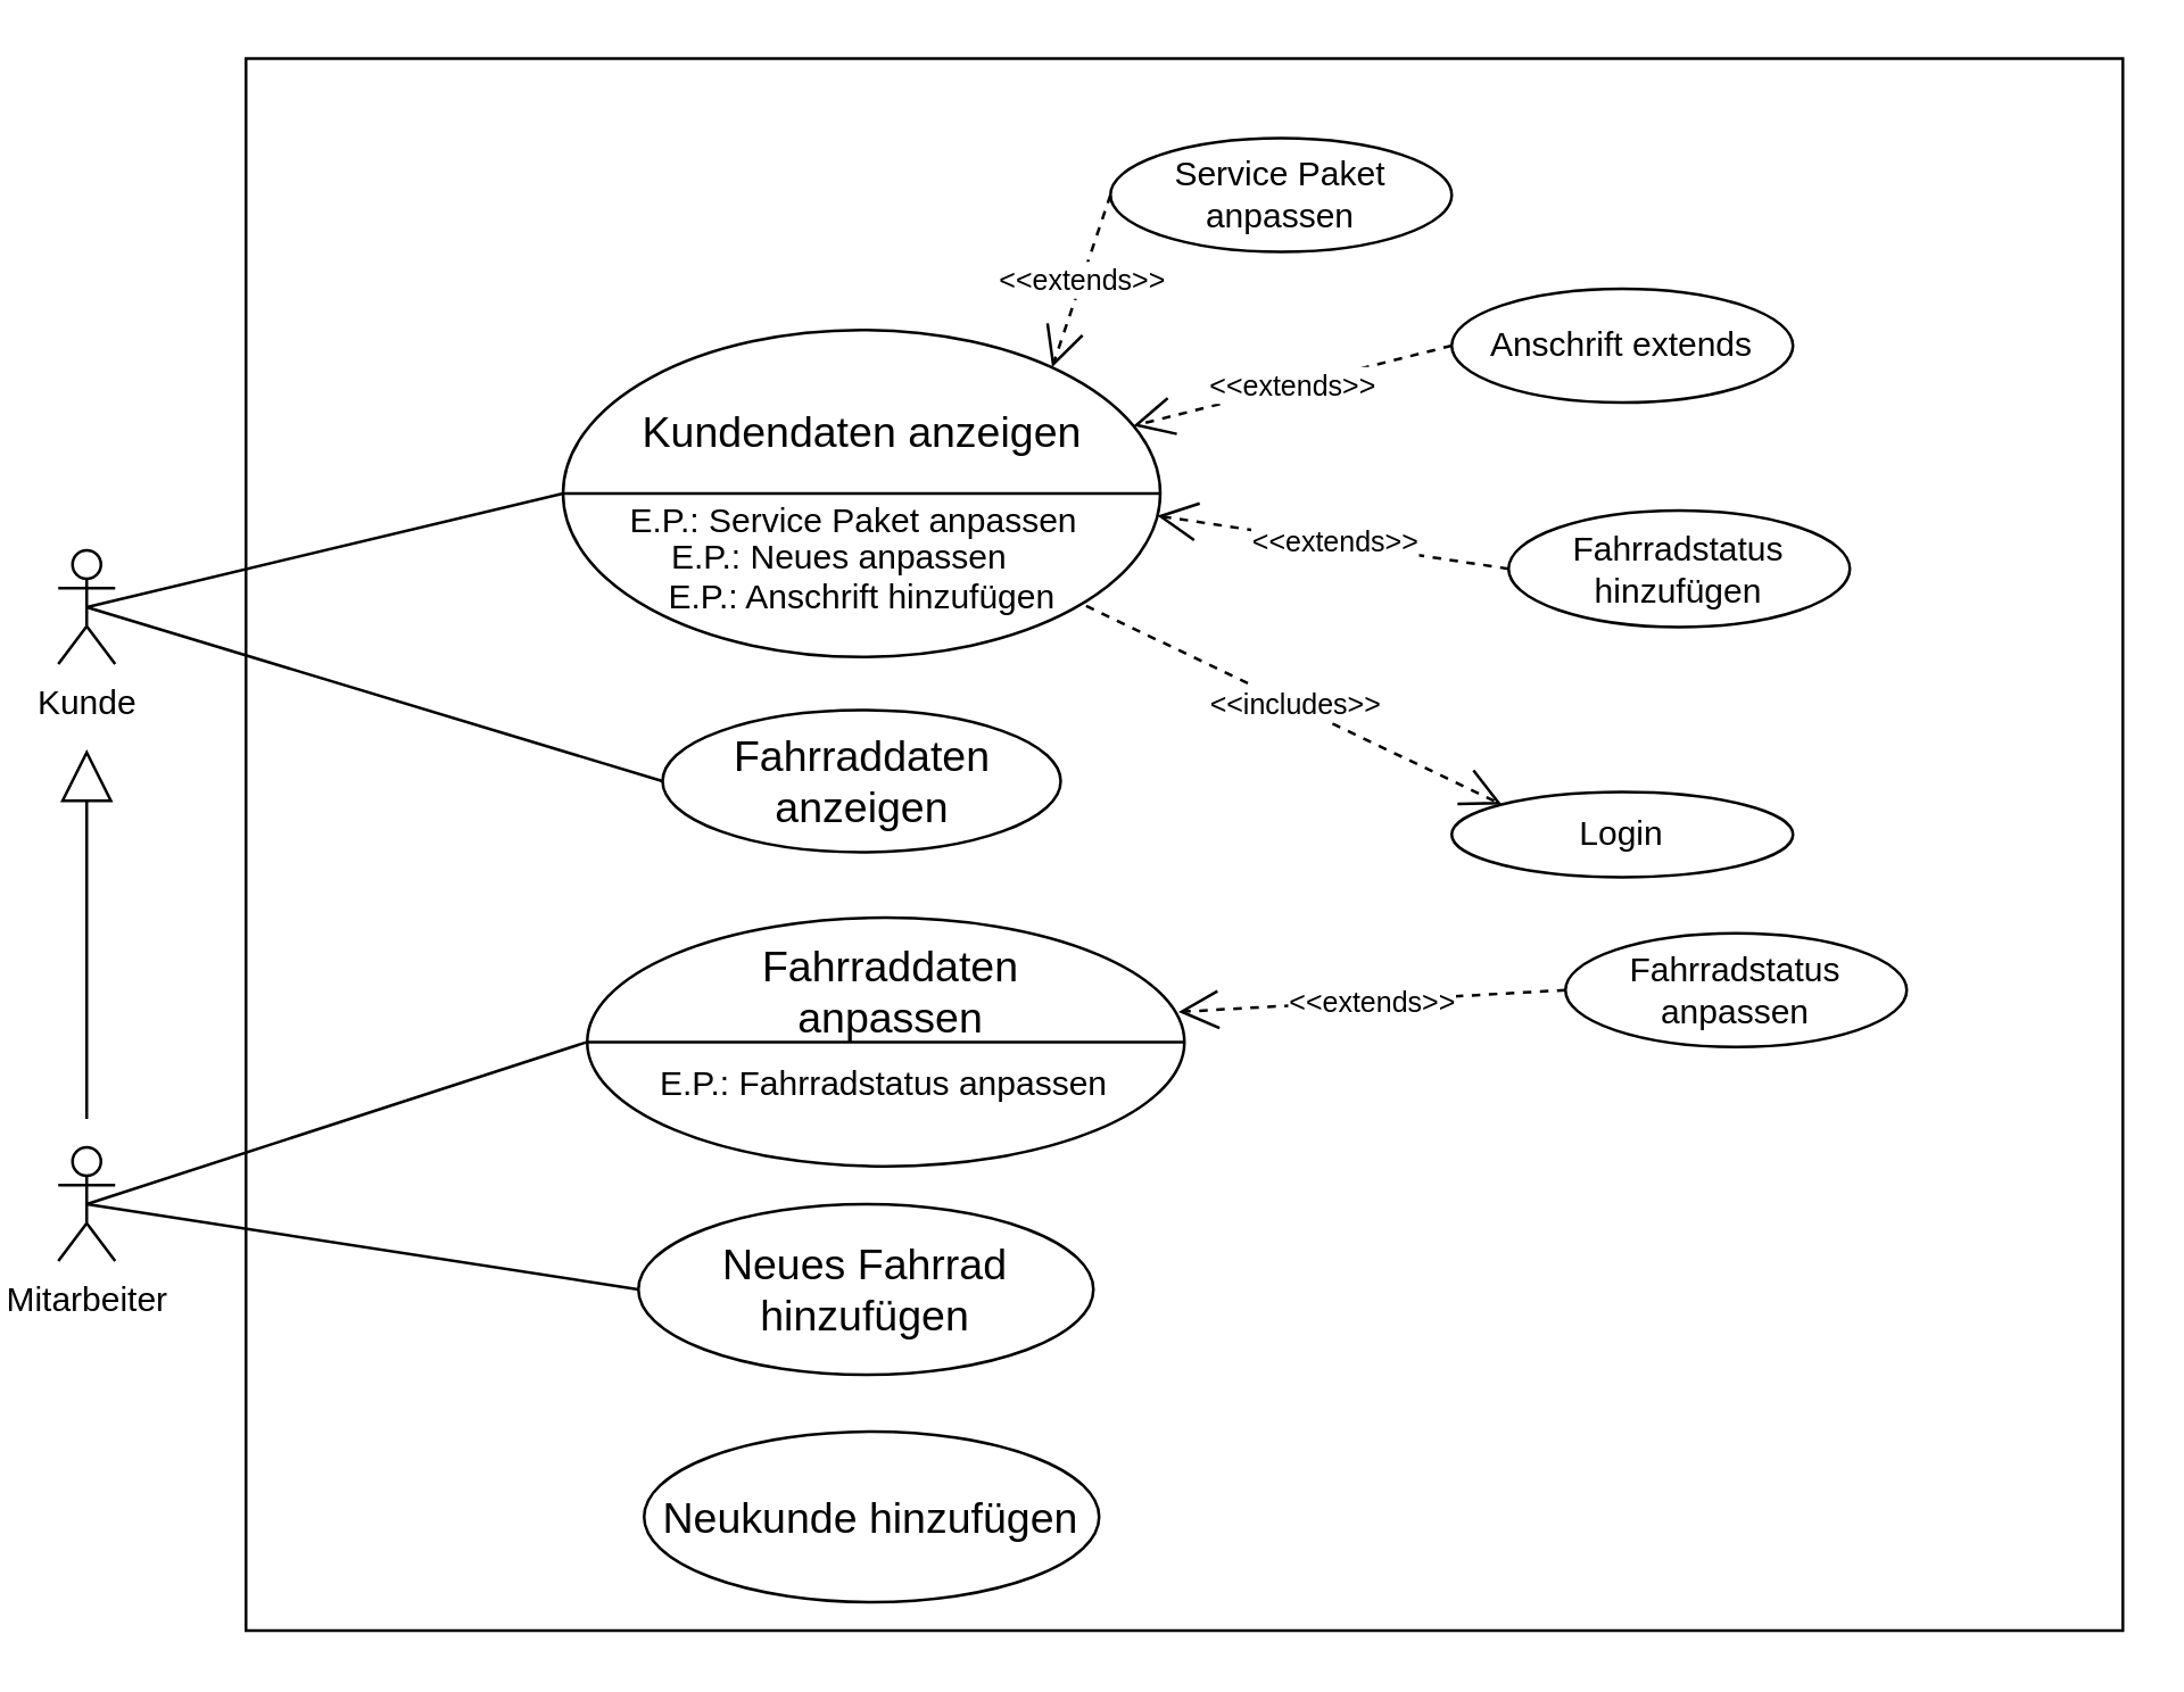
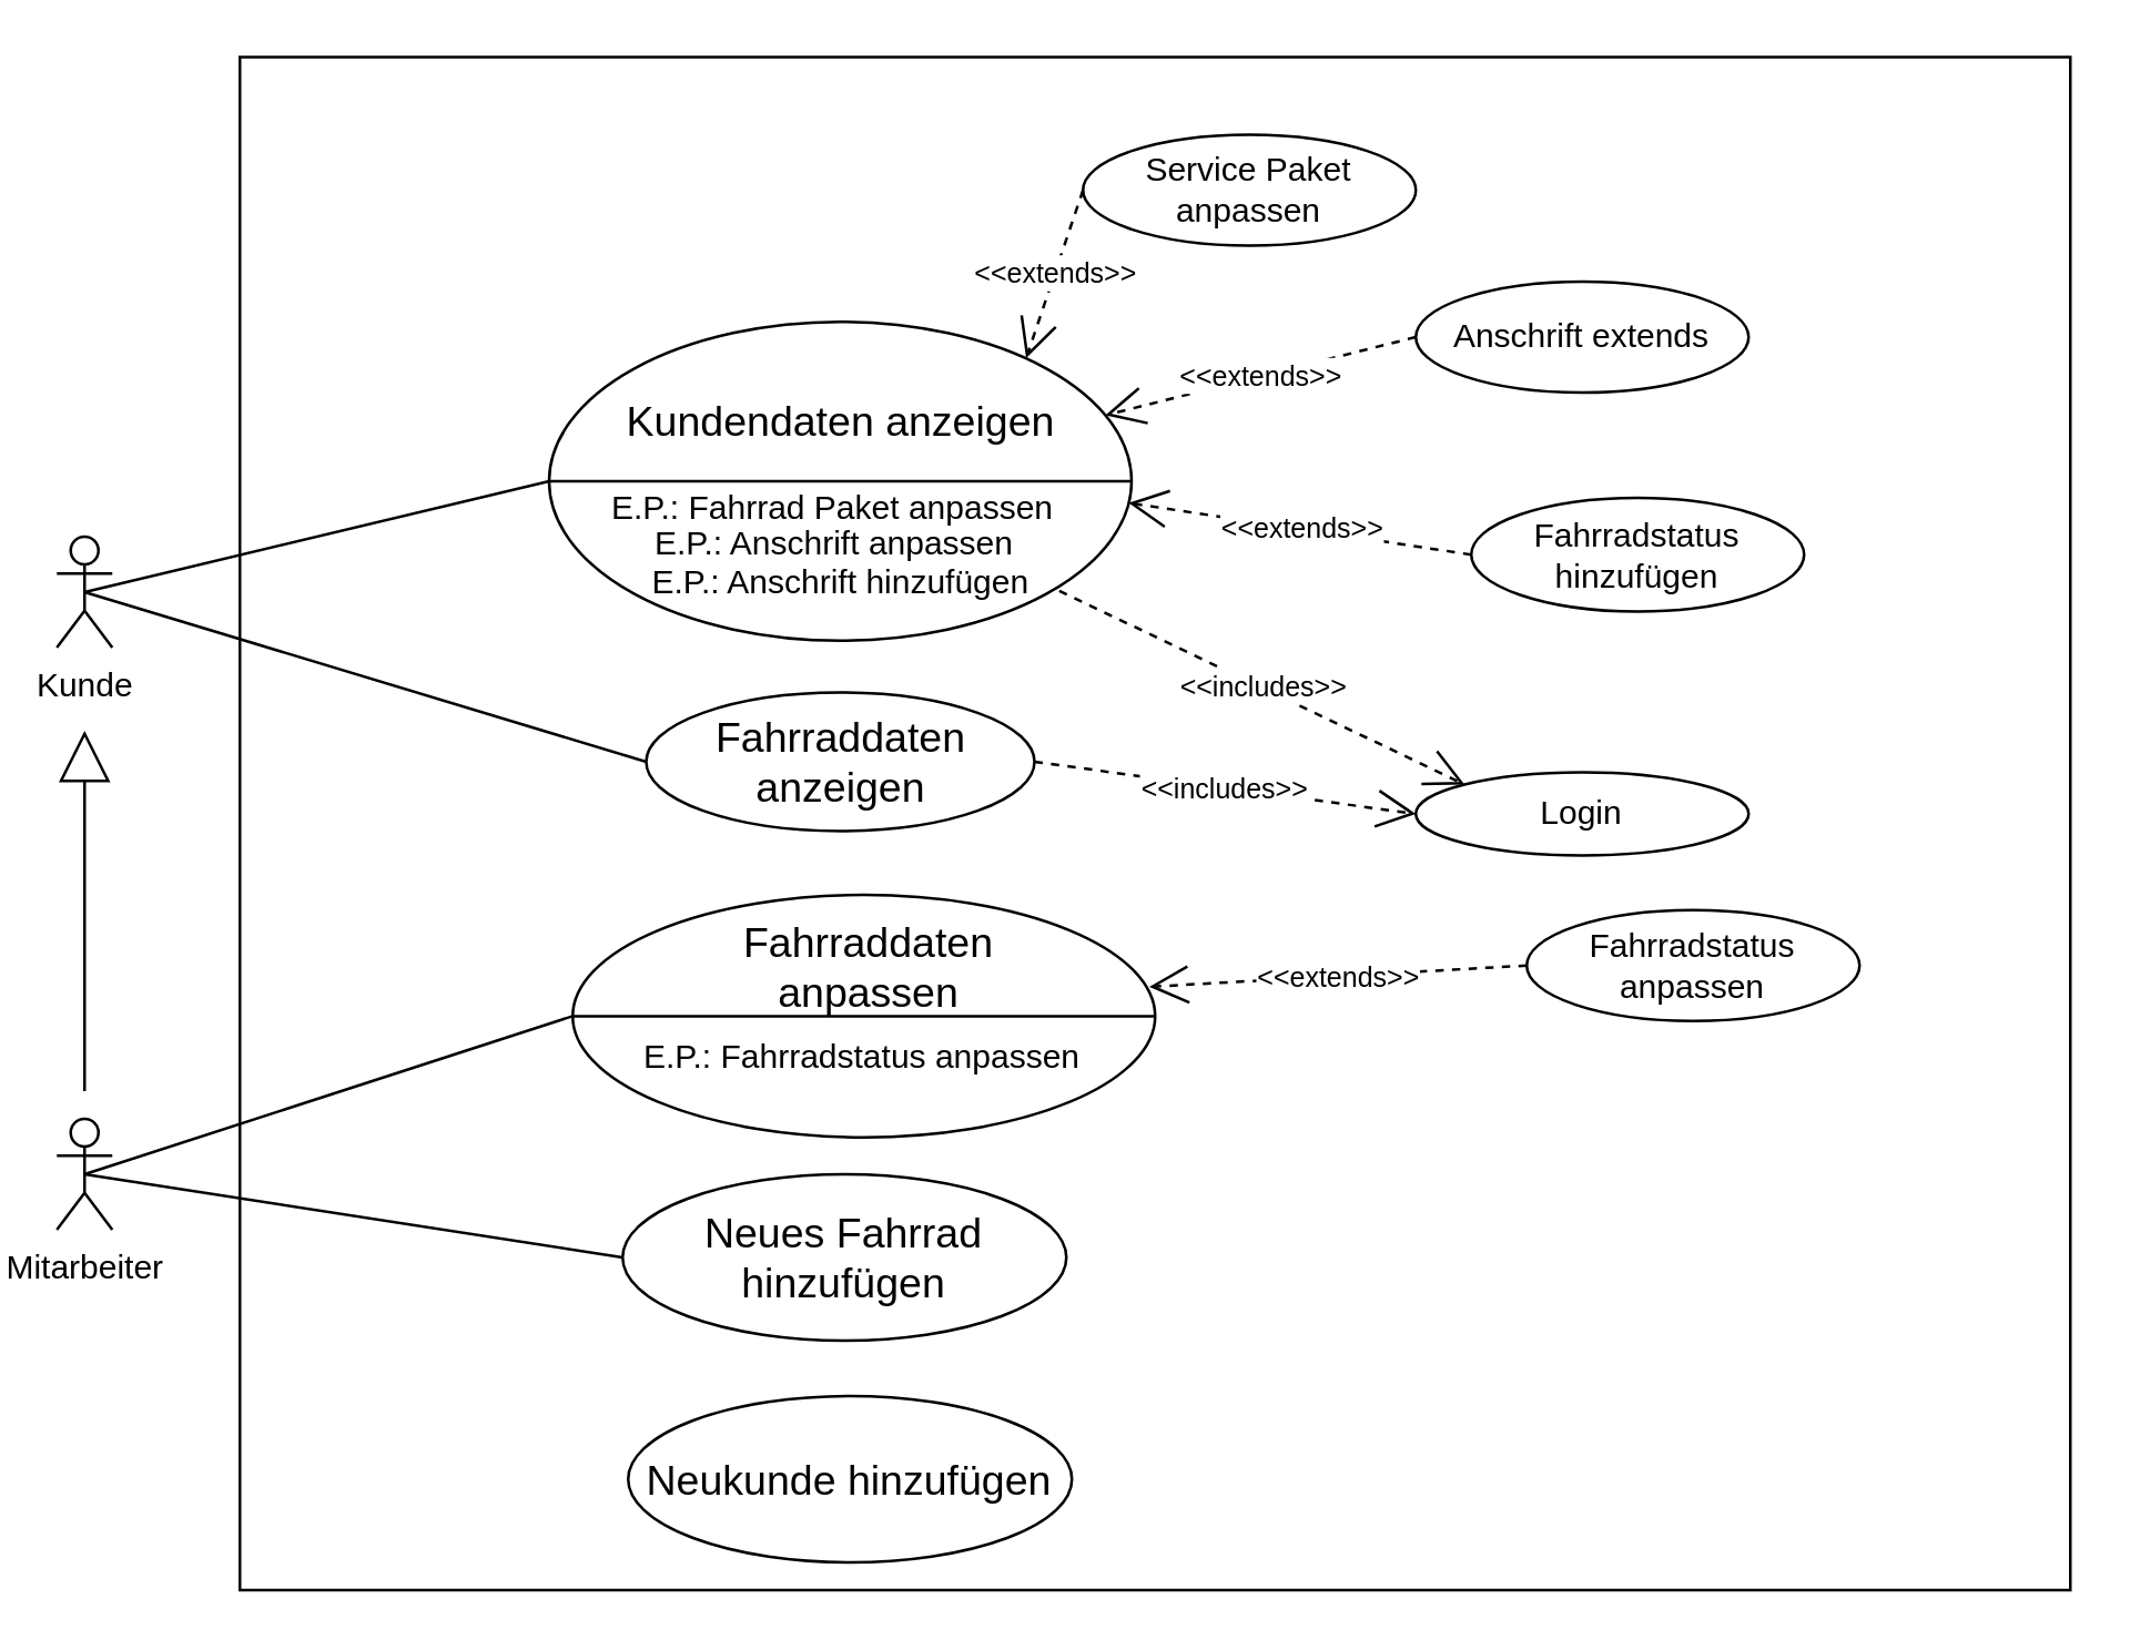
  <mxCell id="0" />
  <mxCell id="1" parent="0" />
  <mxCell id="2" value="" style="rounded=0;whiteSpace=wrap;html=1;labelBackgroundColor=none;fillColor=none;strokeColor=#000000;" parent="1" vertex="1"><mxGeometry x="86" y="20" width="660" height="553" as="geometry" /></mxCell>
  <mxCell id="3" value="&lt;font&gt;Mitarbeiter&lt;/font&gt;" style="shape=umlActor;verticalLabelPosition=bottom;labelBackgroundColor=none;verticalAlign=top;html=1;outlineConnect=0;fillColor=none;strokeColor=#000000;fontColor=#000000;" parent="1" vertex="1"><mxGeometry x="20" y="403" width="20" height="40" as="geometry" /></mxCell>
  <mxCell id="4" value="&lt;font&gt;Kunde&lt;/font&gt;" style="shape=umlActor;verticalLabelPosition=bottom;labelBackgroundColor=none;verticalAlign=top;html=1;outlineConnect=0;fillColor=none;strokeColor=#000000;fontColor=#000000;" parent="1" vertex="1"><mxGeometry x="20" y="193" width="20" height="40" as="geometry" /></mxCell>
  <mxCell id="5" value="" style="shape=lineEllipse;line=vertical;perimeter=ellipsePerimeter;whiteSpace=wrap;html=1;backgroundOutline=1;labelBackgroundColor=none;align=center;rotation=90;fillColor=none;strokeColor=#000000;fontColor=#000000;" parent="1" vertex="1"><mxGeometry x="245" y="68" width="115" height="210" as="geometry" /></mxCell>
  <mxCell id="6" value="&lt;h3 style=&quot;font-size: 15px;&quot;&gt;&lt;span style=&quot;font-weight: normal;&quot;&gt;Kundendaten anzeigen&lt;/span&gt;&lt;br&gt;&lt;/h3&gt;" style="text;html=1;align=center;verticalAlign=middle;whiteSpace=wrap;rounded=0;labelBackgroundColor=none;fontSize=15;fillColor=none;strokeColor=none;fontColor=#000000;" parent="1" vertex="1"><mxGeometry x="222.5" y="141" width="160" height="20" as="geometry" /></mxCell>
- <mxCell id="7" value="&lt;div align=&quot;center&quot;&gt;E.P.: Service Paket anpassen&lt;/div&gt;" style="text;html=1;align=center;verticalAlign=middle;whiteSpace=wrap;rounded=0;labelBackgroundColor=none;fillColor=none;strokeColor=none;fontColor=#000000;" parent="1" vertex="1"><mxGeometry x="190" y="173" width="220" height="20" as="geometry" /></mxCell>
- <mxCell id="8" value="E.P.: Neues anpassen" style="text;html=1;align=left;verticalAlign=middle;whiteSpace=wrap;rounded=0;labelBackgroundColor=none;fillColor=none;strokeColor=none;fontColor=#000000;" parent="1" vertex="1"><mxGeometry x="233.5" y="185.5" width="145" height="20" as="geometry" /></mxCell>
+ <mxCell id="7" value="&lt;div align=&quot;center&quot;&gt;E.P.: Fahrrad Paket anpassen&lt;/div&gt;" style="text;html=1;align=center;verticalAlign=middle;whiteSpace=wrap;rounded=0;labelBackgroundColor=none;fillColor=none;strokeColor=none;fontColor=#000000;" parent="1" vertex="1"><mxGeometry x="190" y="173" width="220" height="20" as="geometry" /></mxCell>
+ <mxCell id="8" value="E.P.: Anschrift anpassen" style="text;html=1;align=left;verticalAlign=middle;whiteSpace=wrap;rounded=0;labelBackgroundColor=none;fillColor=none;strokeColor=none;fontColor=#000000;" parent="1" vertex="1"><mxGeometry x="233.5" y="185.5" width="145" height="20" as="geometry" /></mxCell>
  <mxCell id="9" value="" style="endArrow=none;html=1;labelBackgroundColor=none;fontColor=#000000;exitX=0.5;exitY=0.5;exitDx=0;exitDy=0;exitPerimeter=0;entryX=0.5;entryY=1;entryDx=0;entryDy=0;fillColor=none;strokeColor=#000000;" parent="1" source="4" target="5" edge="1"><mxGeometry width="50" height="50" relative="1" as="geometry"><mxPoint x="160" y="233" as="sourcePoint" /><mxPoint x="210" y="183" as="targetPoint" /></mxGeometry></mxCell>
  <mxCell id="10" value="Service Paket anpassen" style="ellipse;whiteSpace=wrap;html=1;labelBackgroundColor=none;align=center;fillColor=none;strokeColor=#000000;fontColor=#000000;" parent="1" vertex="1"><mxGeometry x="390" y="48" width="120" height="40" as="geometry" /></mxCell>
  <mxCell id="11" value="Anschrift extends" style="ellipse;whiteSpace=wrap;html=1;labelBackgroundColor=none;fontSize=12;align=center;fillColor=none;strokeColor=#000000;fontColor=#000000;" parent="1" vertex="1"><mxGeometry x="510" y="101" width="120" height="40" as="geometry" /></mxCell>
  <mxCell id="12" value="Fahrraddaten anzeigen" style="ellipse;whiteSpace=wrap;html=1;labelBackgroundColor=none;fontSize=15;align=center;fillColor=none;strokeColor=#000000;fontColor=#000000;" parent="1" vertex="1"><mxGeometry x="232.5" y="249.2" width="140" height="50" as="geometry" /></mxCell>
  <mxCell id="13" value="" style="endArrow=none;html=1;labelBackgroundColor=none;fontColor=#000000;exitX=0.5;exitY=0.5;exitDx=0;exitDy=0;exitPerimeter=0;entryX=0;entryY=0.5;entryDx=0;entryDy=0;fillColor=none;strokeColor=#000000;" parent="1" source="4" target="12" edge="1"><mxGeometry width="50" height="50" relative="1" as="geometry"><mxPoint x="40" y="223" as="sourcePoint" /><mxPoint x="207.5" y="218" as="targetPoint" /></mxGeometry></mxCell>
  <mxCell id="14" value="Login" style="ellipse;whiteSpace=wrap;html=1;labelBackgroundColor=none;fontSize=12;align=center;fillColor=none;strokeColor=#000000;fontColor=#000000;" parent="1" vertex="1"><mxGeometry x="510" y="278" width="120" height="30" as="geometry" /></mxCell>
  <mxCell id="15" value="Neues Fahrrad hinzufügen" style="ellipse;whiteSpace=wrap;html=1;labelBackgroundColor=none;fontSize=15;align=center;fillColor=none;strokeColor=#000000;fontColor=#000000;" parent="1" vertex="1"><mxGeometry x="224" y="423" width="160" height="60" as="geometry" /></mxCell>
  <mxCell id="16" value="" style="endArrow=none;html=1;labelBackgroundColor=none;fontColor=#000000;exitX=0.5;exitY=0.5;exitDx=0;exitDy=0;exitPerimeter=0;entryX=0.5;entryY=1;entryDx=0;entryDy=0;fillColor=none;strokeColor=#000000;" parent="1" source="3" target="20" edge="1"><mxGeometry width="50" height="50" relative="1" as="geometry"><mxPoint x="50" y="368" as="sourcePoint" /><mxPoint x="227.5" y="388" as="targetPoint" /></mxGeometry></mxCell>
  <mxCell id="17" value="" style="endArrow=none;html=1;labelBackgroundColor=none;fontColor=#000000;exitX=0.5;exitY=0.5;exitDx=0;exitDy=0;exitPerimeter=0;entryX=0;entryY=0.5;entryDx=0;entryDy=0;fillColor=none;strokeColor=#000000;" parent="1" source="3" target="15" edge="1"><mxGeometry width="50" height="50" relative="1" as="geometry"><mxPoint x="40" y="543" as="sourcePoint" /><mxPoint x="240" y="503" as="targetPoint" /></mxGeometry></mxCell>
  <mxCell id="18" value="Fahrradstatus hinzufügen" style="ellipse;whiteSpace=wrap;html=1;labelBackgroundColor=none;fontSize=12;align=center;fillColor=none;strokeColor=#000000;fontColor=#000000;" parent="1" vertex="1"><mxGeometry x="530" y="179" width="120" height="41" as="geometry" /></mxCell>
  <mxCell id="19" value="E.P.: Anschrift hinzufügen" style="text;html=1;align=left;verticalAlign=middle;whiteSpace=wrap;rounded=0;labelBackgroundColor=none;fillColor=none;strokeColor=none;fontColor=#000000;" parent="1" vertex="1"><mxGeometry x="233.25" y="200" width="162.5" height="20" as="geometry" /></mxCell>
  <mxCell id="20" value="" style="shape=lineEllipse;line=vertical;perimeter=ellipsePerimeter;whiteSpace=wrap;html=1;backgroundOutline=1;labelBackgroundColor=none;align=center;rotation=90;fillColor=none;strokeColor=#000000;fontColor=#000000;" vertex="1" parent="1"><mxGeometry x="267.25" y="260.95" width="87.5" height="210" as="geometry" /></mxCell>
  <mxCell id="21" value="Fahrraddaten anpassen" style="text;html=1;align=center;verticalAlign=middle;whiteSpace=wrap;rounded=0;labelBackgroundColor=none;fontSize=15;fillColor=none;strokeColor=none;fontColor=#000000;" vertex="1" parent="1"><mxGeometry x="233" y="337.7" width="160" height="20" as="geometry" /></mxCell>
  <mxCell id="22" value="E.P.: Fahrradstatus anpassen" style="text;html=1;align=left;verticalAlign=middle;whiteSpace=wrap;rounded=0;labelBackgroundColor=none;fillColor=none;strokeColor=none;fontColor=#000000;" vertex="1" parent="1"><mxGeometry x="230" y="371.2" width="190" height="20" as="geometry" /></mxCell>
  <mxCell id="23" value="Fahrradstatus anpassen" style="ellipse;whiteSpace=wrap;html=1;labelBackgroundColor=none;align=center;fillColor=none;strokeColor=#000000;fontColor=#000000;" vertex="1" parent="1"><mxGeometry x="550" y="327.7" width="120" height="40" as="geometry" /></mxCell>
  <mxCell id="24" value="&lt;font style=&quot;font-size: 10px;&quot;&gt;&amp;lt;&amp;lt;extends&amp;gt;&amp;gt;&lt;/font&gt;" style="endArrow=open;endSize=12;dashed=1;html=1;rounded=0;exitX=0;exitY=0.5;exitDx=0;exitDy=0;entryX=0.114;entryY=0.181;entryDx=0;entryDy=0;entryPerimeter=0;" edge="1" parent="1" source="10" target="5"><mxGeometry width="160" relative="1" as="geometry"><mxPoint x="550" y="133" as="sourcePoint" /><mxPoint x="390" y="133" as="targetPoint" /></mxGeometry></mxCell>
  <mxCell id="25" value="&lt;font style=&quot;font-size: 10px;&quot;&gt;&amp;lt;&amp;lt;extends&amp;gt;&amp;gt;&lt;/font&gt;" style="endArrow=open;endSize=12;dashed=1;html=1;rounded=0;exitX=0;exitY=0.5;exitDx=0;exitDy=0;entryX=0.293;entryY=0.045;entryDx=0;entryDy=0;entryPerimeter=0;" edge="1" parent="1" source="11" target="5"><mxGeometry width="160" relative="1" as="geometry"><mxPoint x="430" y="73" as="sourcePoint" /><mxPoint x="386.852" y="142.4" as="targetPoint" /></mxGeometry></mxCell>
  <mxCell id="26" value="&lt;font style=&quot;font-size: 10px;&quot;&gt;&amp;lt;&amp;lt;extends&amp;gt;&amp;gt;&lt;/font&gt;" style="endArrow=open;endSize=12;dashed=1;html=1;rounded=0;exitX=0;exitY=0.5;exitDx=0;exitDy=0;entryX=0.568;entryY=0.005;entryDx=0;entryDy=0;entryPerimeter=0;" edge="1" parent="1" source="18" target="5"><mxGeometry width="160" relative="1" as="geometry"><mxPoint x="440" y="83" as="sourcePoint" /><mxPoint x="396.852" y="152.4" as="targetPoint" /></mxGeometry></mxCell>
  <mxCell id="27" value="&lt;font style=&quot;font-size: 10px;&quot;&gt;&amp;lt;&amp;lt;includes&amp;gt;&amp;gt;&lt;/font&gt;" style="endArrow=open;endSize=12;dashed=1;html=1;rounded=0;exitX=0.844;exitY=0.124;exitDx=0;exitDy=0;exitPerimeter=0;entryX=0;entryY=0;entryDx=0;entryDy=0;" edge="1" parent="1" source="5" target="14"><mxGeometry width="160" relative="1" as="geometry"><mxPoint x="450" y="93" as="sourcePoint" /><mxPoint x="510" y="283" as="targetPoint" /></mxGeometry></mxCell>
+ <mxCell id="28" value="&lt;font style=&quot;font-size: 10px;&quot;&gt;&amp;lt;&amp;lt;includes&amp;gt;&amp;gt;&lt;/font&gt;" style="endArrow=open;endSize=12;dashed=1;html=1;rounded=0;exitX=1;exitY=0.5;exitDx=0;exitDy=0;entryX=0;entryY=0.5;entryDx=0;entryDy=0;" edge="1" parent="1" source="12" target="14"><mxGeometry width="160" relative="1" as="geometry"><mxPoint x="391.46" y="222.56" as="sourcePoint" /><mxPoint x="470" y="273" as="targetPoint" /></mxGeometry></mxCell>
  <mxCell id="29" value="&lt;font style=&quot;font-size: 10px;&quot;&gt;&amp;lt;&amp;lt;extends&amp;gt;&amp;gt;&lt;/font&gt;" style="endArrow=open;endSize=12;dashed=1;html=1;rounded=0;exitX=0;exitY=0.5;exitDx=0;exitDy=0;entryX=0.379;entryY=0.01;entryDx=0;entryDy=0;entryPerimeter=0;" edge="1" parent="1" source="23" target="20"><mxGeometry width="160" relative="1" as="geometry"><mxPoint x="520" y="215" as="sourcePoint" /><mxPoint x="417.71" y="190.82" as="targetPoint" /></mxGeometry></mxCell>
  <mxCell id="30" value="" style="endArrow=block;endSize=16;endFill=0;html=1;rounded=0;" edge="1" parent="1"><mxGeometry width="160" relative="1" as="geometry"><mxPoint x="30" y="393" as="sourcePoint" /><mxPoint x="30" y="263" as="targetPoint" /></mxGeometry></mxCell>
  <mxCell id="31" value="Neukunde hinzufügen" style="ellipse;whiteSpace=wrap;html=1;labelBackgroundColor=none;fontSize=15;align=center;fillColor=none;strokeColor=#000000;fontColor=#000000;" vertex="1" parent="1"><mxGeometry x="226" y="503" width="160" height="60" as="geometry" /></mxCell>
